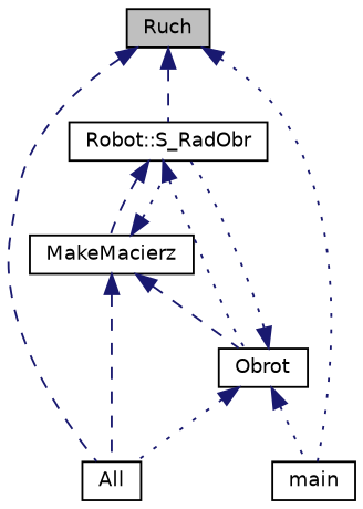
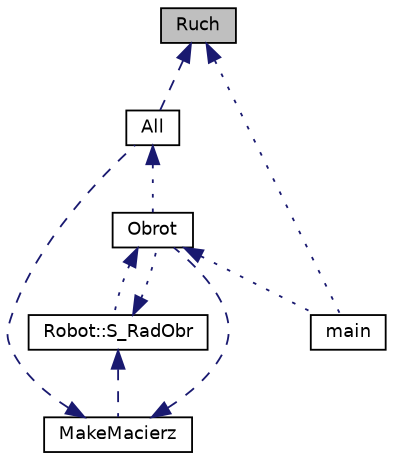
  digraph {
    rankdir=TB
    node [color=black fillcolor=white fontname=Helvetica fontsize=10 shape=record style=filled]
    edge [color=midnightblue dir=back fontname=Helvetica fontsize=10 labelfontname=Helvetica labelfontsize=10 style=dotted]
    n1 [fillcolor=grey75 fontcolor=black height=0.2 label=Ruch width=0.4]
    n2 [height=0.2 label="Robot::S_RadObr" width=0.4]
    n3 [height=0.2 label=All width=0.4]
    n4 [height=0.2 label=main width=0.4]
    n5 [height=0.2 label=MakeMacierz width=0.4]
    n6 [height=0.2 label=Obrot width=0.4]
-   n1 -> n2 [style=dashed]
    n1 -> n3 [style=dashed]
    n1 -> n4
    n2 -> n5 [style=dashed]
    n2 -> n6
-   n5 -> n2
    n5 -> n3 [style=dashed]
    n5 -> n6 [style=dashed]
    n6 -> n2
-   n6 -> n3
+   n3 -> n6
    n6 -> n4
  }
